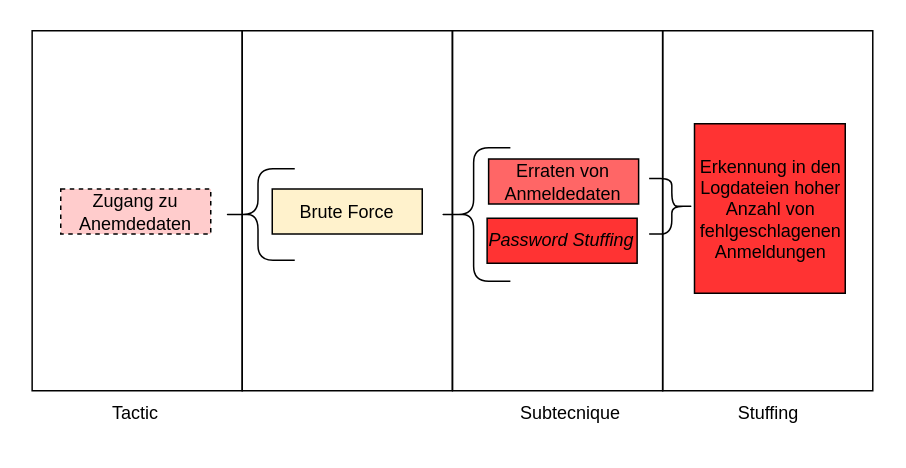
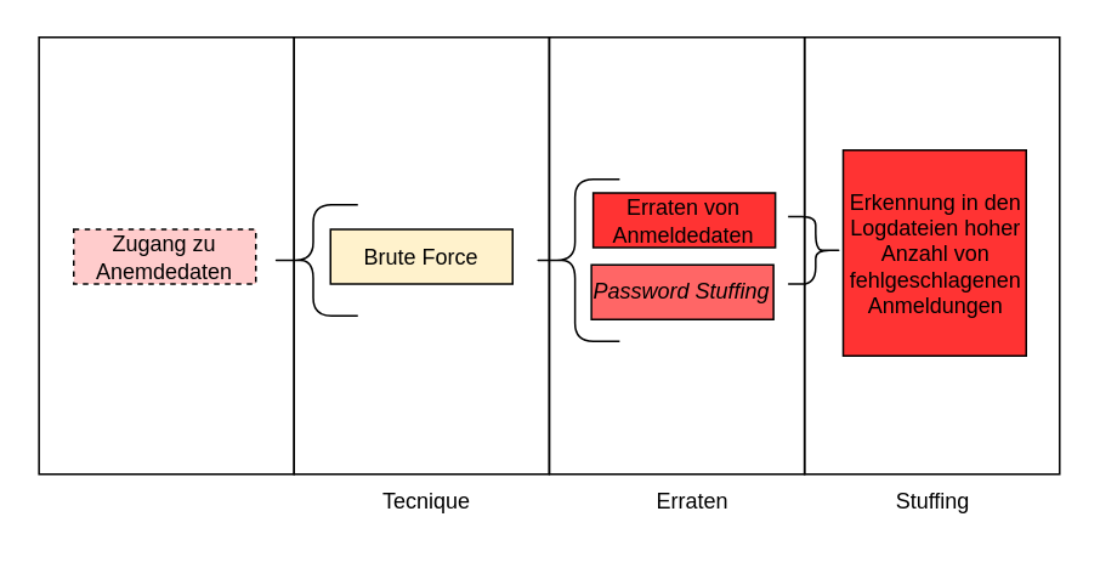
  <mxCell id="0" />
  <mxCell id="1" parent="0" />
  <mxCell id="2" value="" style="rounded=0;whiteSpace=wrap;html=1;fillColor=none;" vertex="1" parent="1"><mxGeometry x="441.28" y="20" width="140.07" height="240" as="geometry" /></mxCell>
  <mxCell id="3" value="" style="rounded=0;whiteSpace=wrap;html=1;fillColor=none;" vertex="1" parent="1"><mxGeometry x="301.21" y="20" width="140.07" height="240" as="geometry" /></mxCell>
  <mxCell id="4" value="Brute Force" style="rounded=0;whiteSpace=wrap;html=1;fillColor=#fff2cc;fontStyle=0;" vertex="1" parent="1"><mxGeometry x="181" y="125.5" width="100" height="30" as="geometry" /></mxCell>
- <mxCell id="5" value="&lt;i&gt;Password Stuffing&lt;/i&gt;" style="rounded=0;whiteSpace=wrap;html=1;fillColor=#ff3333;fontStyle=0;" vertex="1" parent="1"><mxGeometry x="324.25" y="145" width="100" height="30" as="geometry" /></mxCell>
+ <mxCell id="5" value="&lt;i&gt;Password Stuffing&lt;/i&gt;" style="rounded=0;whiteSpace=wrap;html=1;fillColor=#FF6666;fontStyle=0" vertex="1" parent="1"><mxGeometry x="324.25" y="145" width="100" height="30" as="geometry" /></mxCell>
  <mxCell id="6" value="Erkennung in den Logdateien hoher Anzahl von fehlgeschlagenen Anmeldungen" style="rounded=0;whiteSpace=wrap;html=1;fillColor=#FF3333;fontStyle=0" vertex="1" parent="1"><mxGeometry x="462.5" y="82" width="100.5" height="113" as="geometry" /></mxCell>
  <mxCell id="7" value="" style="rounded=0;whiteSpace=wrap;html=1;fillColor=none;" vertex="1" parent="1"><mxGeometry x="20.93" y="20" width="140.07" height="240" as="geometry" /></mxCell>
  <mxCell id="8" value="Zugang zu Anemdedaten" style="rounded=0;whiteSpace=wrap;html=1;fillColor=#FFCCCC;fontStyle=0;fillStyle=solid;dashed=1;" vertex="1" parent="1"><mxGeometry x="40" y="125.5" width="100" height="30" as="geometry" /></mxCell>
  <mxCell id="9" value="" style="shape=curlyBracket;whiteSpace=wrap;html=1;rounded=1;labelPosition=left;verticalLabelPosition=middle;align=right;verticalAlign=middle;size=0.5;fontStyle=0" vertex="1" parent="1"><mxGeometry x="147" y="112" width="49" height="61" as="geometry" /></mxCell>
  <mxCell id="10" value="" style="shape=curlyBracket;whiteSpace=wrap;html=1;rounded=1;labelPosition=left;verticalLabelPosition=middle;align=right;verticalAlign=middle;size=0.5;" vertex="1" parent="1"><mxGeometry x="290.75" y="98" width="49" height="89" as="geometry" /></mxCell>
- <mxCell id="11" value="Erraten von Anmeldedaten&lt;span&gt;&lt;br&gt;&lt;/span&gt;" style="rounded=0;whiteSpace=wrap;html=1;fillColor=#FF6666;fontStyle=0" vertex="1" parent="1"><mxGeometry x="325.25" y="105.5" width="100" height="30" as="geometry" /></mxCell>
- <mxCell id="12" value="Tactic" style="text;html=1;strokeColor=none;fillColor=none;align=center;verticalAlign=middle;whiteSpace=wrap;rounded=0;" vertex="1" parent="1"><mxGeometry x="60" y="260" width="60" height="30" as="geometry" /></mxCell>
- <mxCell id="14" value="Subtecnique" style="text;html=1;strokeColor=none;fillColor=none;align=center;verticalAlign=middle;whiteSpace=wrap;rounded=0;" vertex="1" parent="1"><mxGeometry x="339.75" y="260" width="79.5" height="30" as="geometry" /></mxCell>
+ <mxCell id="11" value="Erraten von Anmeldedaten&lt;span&gt;&lt;br&gt;&lt;/span&gt;" style="rounded=0;whiteSpace=wrap;html=1;fillColor=#ff3333;fontStyle=0;" vertex="1" parent="1"><mxGeometry x="325.25" y="105.5" width="100" height="30" as="geometry" /></mxCell>
+ <mxCell id="13" value="Tecnique" style="text;html=1;strokeColor=none;fillColor=none;align=center;verticalAlign=middle;whiteSpace=wrap;rounded=0;" vertex="1" parent="1"><mxGeometry x="204.38" y="260" width="60" height="30" as="geometry" /></mxCell>
+ <mxCell id="14" value="Erraten" style="text;html=1;strokeColor=none;fillColor=none;align=center;verticalAlign=middle;whiteSpace=wrap;rounded=0;" vertex="1" parent="1"><mxGeometry x="339.75" y="260" width="79.5" height="30" as="geometry" /></mxCell>
  <mxCell id="15" value="" style="rounded=0;whiteSpace=wrap;html=1;fillColor=none;" vertex="1" parent="1"><mxGeometry x="160.97" y="20" width="140.07" height="240" as="geometry" /></mxCell>
  <mxCell id="16" value="Stuffing" style="text;html=1;strokeColor=none;fillColor=none;align=center;verticalAlign=middle;whiteSpace=wrap;rounded=0;" vertex="1" parent="1"><mxGeometry x="471.56" y="260" width="79.5" height="30" as="geometry" /></mxCell>
  <mxCell id="17" value="" style="shape=curlyBracket;whiteSpace=wrap;html=1;rounded=1;labelPosition=left;verticalLabelPosition=middle;align=right;verticalAlign=middle;size=0.5;fontStyle=0;rotation=-180;" vertex="1" parent="1"><mxGeometry x="432.25" y="118.5" width="30.25" height="37" as="geometry" /></mxCell>
